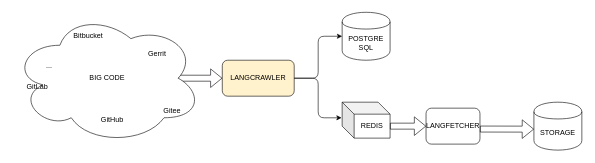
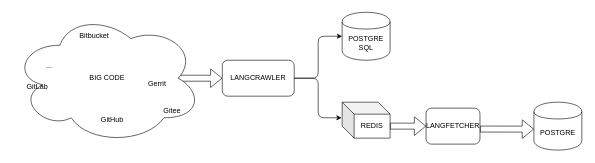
  <mxCell id="0" />
  <mxCell id="1" parent="0" />
  <mxCell id="2" value="" style="shape=flexArrow;endArrow=classic;html=1;entryX=0;entryY=0.5;entryDx=0;entryDy=0;exitX=0.875;exitY=0.5;exitDx=0;exitDy=0;exitPerimeter=0;" parent="1" source="3" target="10" edge="1"><mxGeometry width="50" height="50" relative="1" as="geometry"><mxPoint x="370" y="260" as="sourcePoint" /><mxPoint x="590" y="340" as="targetPoint" /></mxGeometry></mxCell>
  <mxCell id="3" value="BIG CODE" style="ellipse;shape=cloud;whiteSpace=wrap;html=1;" parent="1" vertex="1"><mxGeometry x="20" y="20" width="316" height="220" as="geometry" /></mxCell>
- <mxCell id="4" value="&lt;span&gt;Bitbucket&lt;/span&gt;" style="text;html=1;align=center;verticalAlign=middle;resizable=0;points=[];autosize=1;" parent="1" vertex="1"><mxGeometry x="116" y="50" width="60" height="20" as="geometry" /></mxCell>
+ <mxCell id="4" value="&lt;span&gt;Bitbucket&lt;/span&gt;" style="text;html=1;align=center;verticalAlign=middle;resizable=0;points=[];autosize=1;" parent="1" vertex="1"><mxGeometry x="126" y="50" width="60" height="20" as="geometry" /></mxCell>
  <mxCell id="5" value="&lt;span&gt;Gitee&lt;/span&gt;" style="text;html=1;align=center;verticalAlign=middle;resizable=0;points=[];autosize=1;" parent="1" vertex="1"><mxGeometry x="266" y="175" width="40" height="20" as="geometry" /></mxCell>
  <mxCell id="6" value="&lt;span&gt;GitHub&lt;/span&gt;" style="text;html=1;align=center;verticalAlign=middle;resizable=0;points=[];autosize=1;" parent="1" vertex="1"><mxGeometry x="161" y="190" width="50" height="20" as="geometry" /></mxCell>
  <mxCell id="7" value="&lt;span&gt;GitLab&lt;/span&gt;" style="text;html=1;align=center;verticalAlign=middle;resizable=0;points=[];autosize=1;" parent="1" vertex="1"><mxGeometry x="36" y="135" width="50" height="20" as="geometry" /></mxCell>
- <mxCell id="8" value="&lt;span&gt;Gerrit&lt;/span&gt;" style="text;html=1;align=center;verticalAlign=middle;resizable=0;points=[];autosize=1;" parent="1" vertex="1"><mxGeometry x="236" y="80" width="50" height="20" as="geometry" /></mxCell>
+ <mxCell id="8" value="&lt;span&gt;Gerrit&lt;/span&gt;" style="text;html=1;align=center;verticalAlign=middle;resizable=0;points=[];autosize=1;" parent="1" vertex="1"><mxGeometry x="236" y="130" width="50" height="20" as="geometry" /></mxCell>
  <mxCell id="9" value="&lt;span&gt;...&lt;/span&gt;" style="text;html=1;align=center;verticalAlign=middle;resizable=0;points=[];autosize=1;" parent="1" vertex="1"><mxGeometry x="66" y="100" width="30" height="20" as="geometry" /></mxCell>
- <mxCell id="10" value="LANGCRAWLER" style="rounded=1;whiteSpace=wrap;html=1;fillColor=#fff2cc;" parent="1" vertex="1"><mxGeometry x="370" y="100" width="120" height="60" as="geometry" /></mxCell>
+ <mxCell id="10" value="LANGCRAWLER" style="rounded=1;whiteSpace=wrap;html=1;" parent="1" vertex="1"><mxGeometry x="370" y="100" width="120" height="60" as="geometry" /></mxCell>
  <mxCell id="11" value="&lt;span&gt;POSTGRE&lt;br&gt;SQL&lt;/span&gt;" style="shape=cylinder;whiteSpace=wrap;html=1;boundedLbl=1;backgroundOutline=1;" parent="1" vertex="1"><mxGeometry x="570" y="20" width="80" height="80" as="geometry" /></mxCell>
  <mxCell id="12" value="" style="edgeStyle=elbowEdgeStyle;elbow=horizontal;endArrow=classic;html=1;exitX=1;exitY=0.5;exitDx=0;exitDy=0;entryX=-0.012;entryY=0.506;entryDx=0;entryDy=0;entryPerimeter=0;" parent="1" source="10" edge="1"><mxGeometry width="50" height="50" relative="1" as="geometry"><mxPoint x="460" y="410" as="sourcePoint" /><mxPoint x="569.04" y="196.088" as="targetPoint" /></mxGeometry></mxCell>
  <mxCell id="13" value="LANGFETCHER" style="rounded=1;whiteSpace=wrap;html=1;" parent="1" vertex="1"><mxGeometry x="710" y="180" width="90" height="60" as="geometry" /></mxCell>
  <mxCell id="14" value="" style="edgeStyle=elbowEdgeStyle;elbow=horizontal;endArrow=classic;html=1;entryX=0;entryY=0.5;entryDx=0;entryDy=0;" parent="1" target="11" edge="1"><mxGeometry width="50" height="50" relative="1" as="geometry"><mxPoint x="490" y="130" as="sourcePoint" /><mxPoint x="540" y="20" as="targetPoint" /></mxGeometry></mxCell>
  <mxCell id="15" value="REDIS" style="shape=cube;whiteSpace=wrap;html=1;boundedLbl=1;backgroundOutline=1;darkOpacity=0.05;darkOpacity2=0.1;" parent="1" vertex="1"><mxGeometry x="570" y="170" width="80" height="60" as="geometry" /></mxCell>
- <mxCell id="16" value="STORAGE" style="shape=cylinder;whiteSpace=wrap;html=1;boundedLbl=1;backgroundOutline=1;" parent="1" vertex="1"><mxGeometry x="890" y="170" width="80" height="80" as="geometry" /></mxCell>
+ <mxCell id="16" value="POSTGRE" style="shape=cylinder;whiteSpace=wrap;html=1;boundedLbl=1;backgroundOutline=1;" parent="1" vertex="1"><mxGeometry x="890" y="170" width="80" height="80" as="geometry" /></mxCell>
  <mxCell id="17" value="" style="shape=flexArrow;endArrow=classic;html=1;exitX=1.001;exitY=0.581;exitDx=0;exitDy=0;exitPerimeter=0;" parent="1" source="13" edge="1"><mxGeometry width="50" height="50" relative="1" as="geometry"><mxPoint x="850" y="320" as="sourcePoint" /><mxPoint x="890" y="215" as="targetPoint" /></mxGeometry></mxCell>
  <mxCell id="18" value="" style="shape=flexArrow;endArrow=classic;html=1;entryX=0;entryY=0.5;entryDx=0;entryDy=0;exitX=0;exitY=0;exitDx=80;exitDy=40;exitPerimeter=0;" edge="1" parent="1" source="15" target="13"><mxGeometry width="50" height="50" relative="1" as="geometry"><mxPoint x="650" y="290" as="sourcePoint" /><mxPoint x="700" y="240" as="targetPoint" /></mxGeometry></mxCell>
